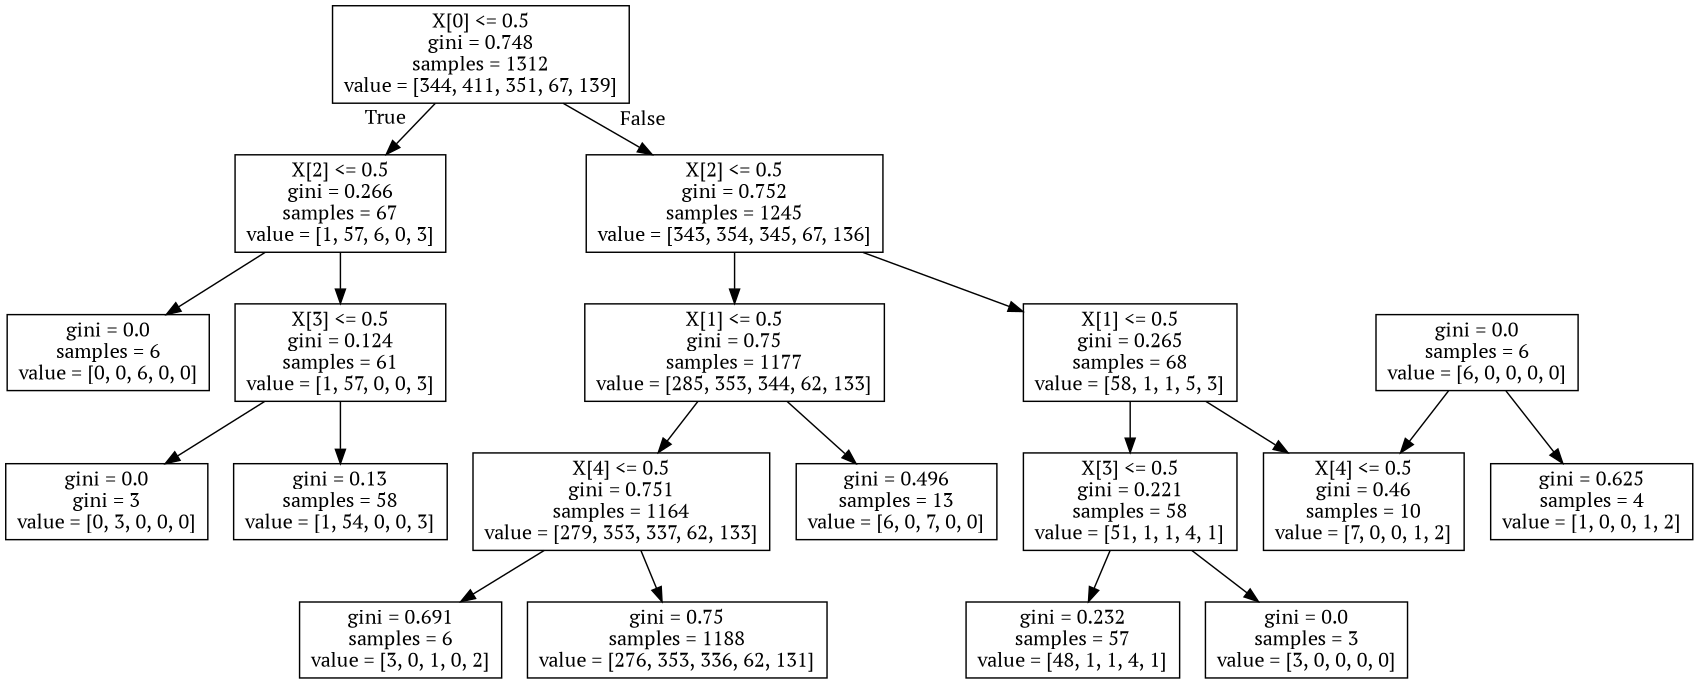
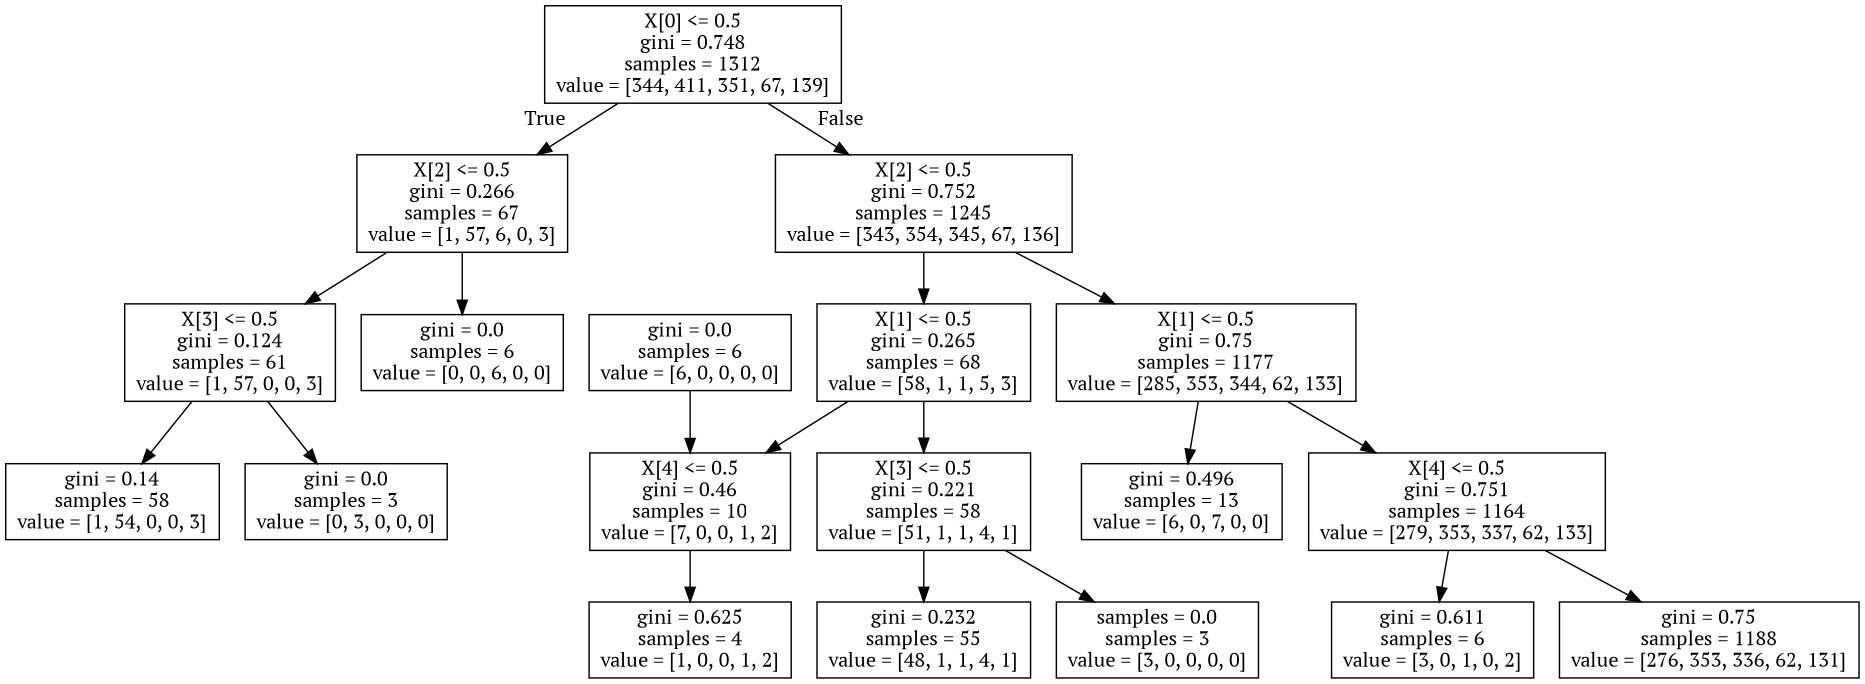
  digraph {
    fontname="PT Serif"
    node [fontname="PT Serif" shape=box]
    edge [fontname="PT Serif"]
    n1 [label="X[0] <= 0.5\ngini = 0.748\nsamples = 1312\nvalue = [344, 411, 351, 67, 139]"]
    n2 [label="X[2] <= 0.5\ngini = 0.266\nsamples = 67\nvalue = [1, 57, 6, 0, 3]"]
    n3 [label="X[2] <= 0.5\ngini = 0.752\nsamples = 1245\nvalue = [343, 354, 345, 67, 136]"]
    n4 [label="X[3] <= 0.5\ngini = 0.124\nsamples = 61\nvalue = [1, 57, 0, 0, 3]"]
    n5 [label="gini = 0.0\nsamples = 6\nvalue = [0, 0, 6, 0, 0]"]
    n6 [label="X[1] <= 0.5\ngini = 0.265\nsamples = 68\nvalue = [58, 1, 1, 5, 3]"]
    n7 [label="X[1] <= 0.5\ngini = 0.75\nsamples = 1177\nvalue = [285, 353, 344, 62, 133]"]
-   n8 [label="gini = 0.13\nsamples = 58\nvalue = [1, 54, 0, 0, 3]"]
-   n9 [label="gini = 0.0\ngini = 3\nvalue = [0, 3, 0, 0, 0]"]
+   n8 [label="gini = 0.14\nsamples = 58\nvalue = [1, 54, 0, 0, 3]"]
+   n9 [label="gini = 0.0\nsamples = 3\nvalue = [0, 3, 0, 0, 0]"]
    n10 [label="X[4] <= 0.5\ngini = 0.46\nsamples = 10\nvalue = [7, 0, 0, 1, 2]"]
    n11 [label="X[3] <= 0.5\ngini = 0.221\nsamples = 58\nvalue = [51, 1, 1, 4, 1]"]
    n12 [label="gini = 0.496\nsamples = 13\nvalue = [6, 0, 7, 0, 0]"]
    n13 [label="X[4] <= 0.5\ngini = 0.751\nsamples = 1164\nvalue = [279, 353, 337, 62, 133]"]
    n14 [label="gini = 0.625\nsamples = 4\nvalue = [1, 0, 0, 1, 2]"]
-   n15 [label="gini = 0.232\nsamples = 57\nvalue = [48, 1, 1, 4, 1]"]
-   n16 [label="gini = 0.0\nsamples = 3\nvalue = [3, 0, 0, 0, 0]"]
+   n15 [label="gini = 0.232\nsamples = 55\nvalue = [48, 1, 1, 4, 1]"]
+   n16 [label="samples = 0.0\nsamples = 3\nvalue = [3, 0, 0, 0, 0]"]
    n17 [label="gini = 0.0\nsamples = 6\nvalue = [6, 0, 0, 0, 0]"]
-   n18 [label="gini = 0.691\nsamples = 6\nvalue = [3, 0, 1, 0, 2]"]
+   n18 [label="gini = 0.611\nsamples = 6\nvalue = [3, 0, 1, 0, 2]"]
    n19 [label="gini = 0.75\nsamples = 1188\nvalue = [276, 353, 336, 62, 131]"]
    n1 -> n2 [headlabel=True labelangle=45 labeldistance=2.5]
    n1 -> n3 [headlabel=False labelangle=-45 labeldistance=2.5]
    n2 -> n4
    n2 -> n5
    n3 -> n6
    n3 -> n7
    n4 -> n8
    n4 -> n9
    n6 -> n10
    n6 -> n11
    n7 -> n12
    n7 -> n13
-   n17 -> n14
+   n10 -> n14
    n11 -> n15
    n11 -> n16
    n13 -> n18
    n13 -> n19
    n17 -> n10
  }
